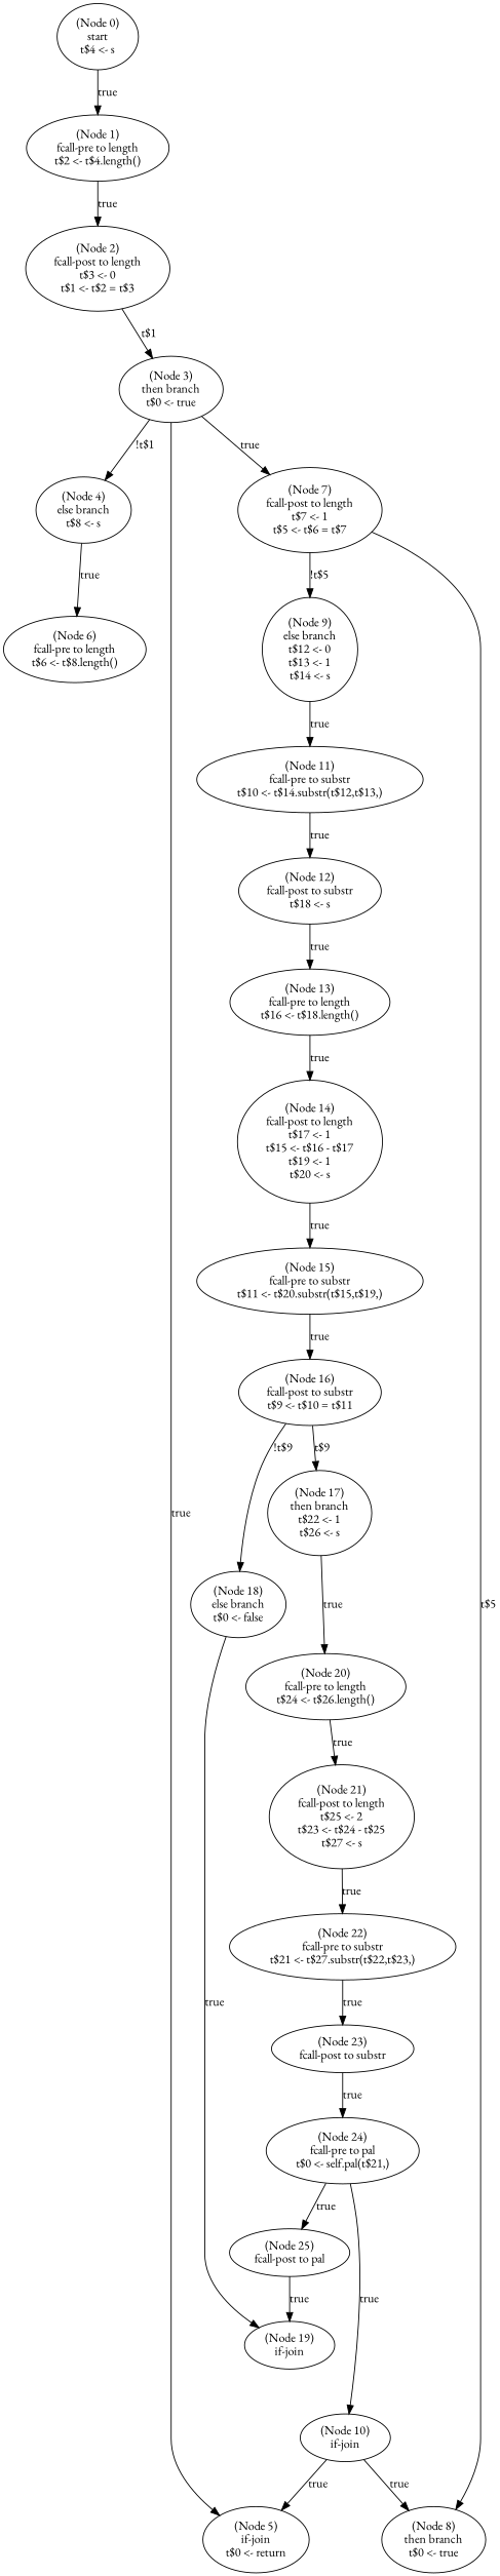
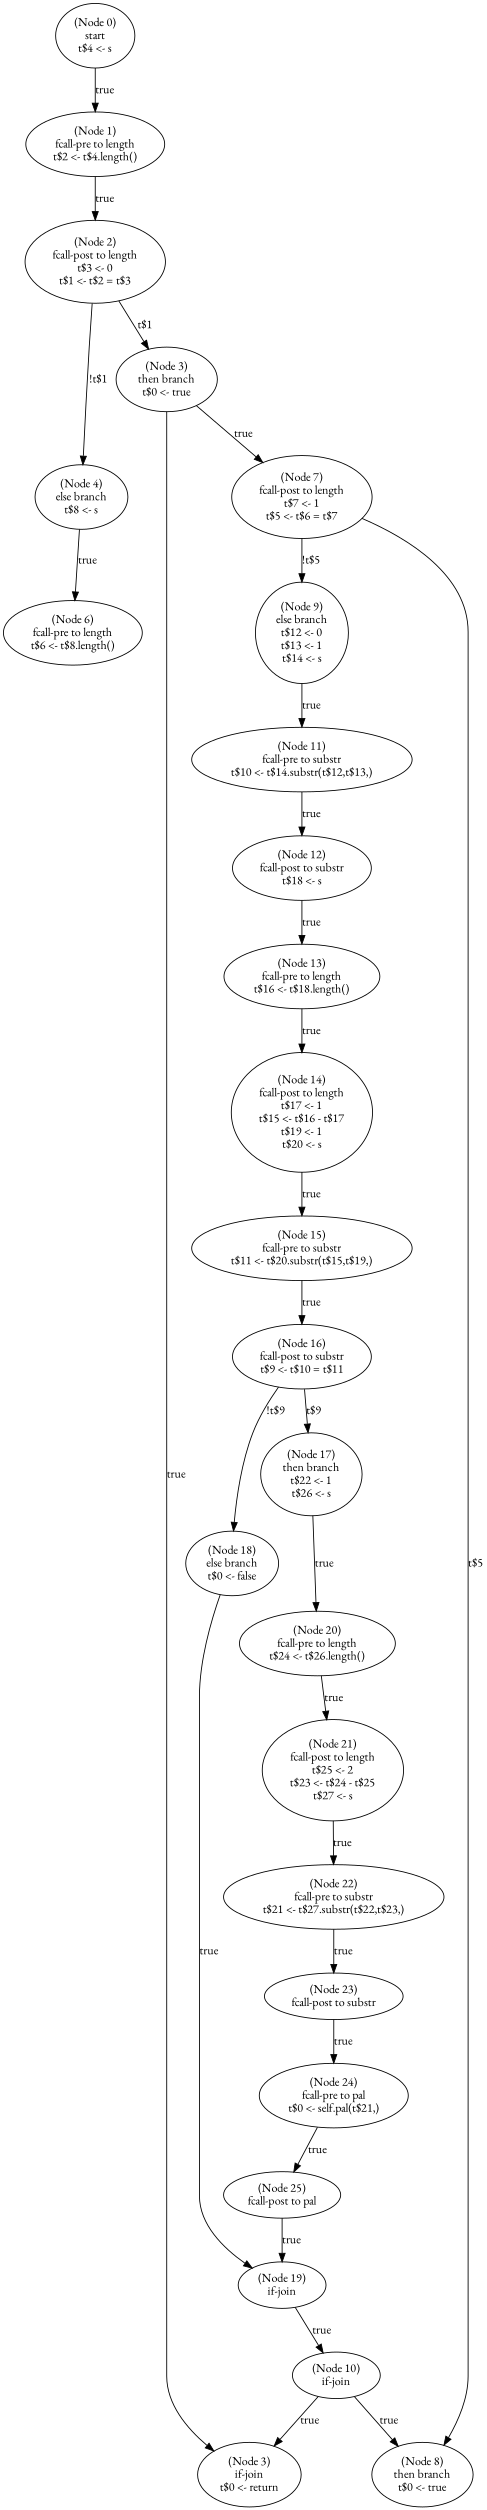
  digraph {
    fontname="EB Garamond"
    node [fontname="EB Garamond"]
    edge [fontname="EB Garamond"]
    n1 [label="(Node 0)\nstart\nt$4 <- s\n"]
    n2 [label="(Node 1)\nfcall-pre to length\nt$2 <- t$4.length()\n"]
    n3 [label="(Node 2)\nfcall-post to length\nt$3 <- 0\nt$1 <- t$2 = t$3\n"]
    n4 [label="(Node 4)\nelse branch\nt$8 <- s\n"]
    n5 [label="(Node 3)\nthen branch\nt$0 <- true\n"]
    n6 [label="(Node 6)\nfcall-pre to length\nt$6 <- t$8.length()\n"]
-   n7 [label="(Node 5)\nif-join\nt$0 <- return\n"]
+   n7 [label="(Node 3)\nif-join\nt$0 <- return\n"]
    n8 [label="(Node 7)\nfcall-post to length\nt$7 <- 1\nt$5 <- t$6 = t$7\n"]
    n9 [label="(Node 9)\nelse branch\nt$12 <- 0\nt$13 <- 1\nt$14 <- s\n"]
    n10 [label="(Node 8)\nthen branch\nt$0 <- true\n"]
    n11 [label="(Node 11)\nfcall-pre to substr\nt$10 <- t$14.substr(t$12,t$13,)\n"]
    n12 [label="(Node 12)\nfcall-post to substr\nt$18 <- s\n"]
    n13 [label="(Node 10)\nif-join\n"]
    n14 [label="(Node 13)\nfcall-pre to length\nt$16 <- t$18.length()\n"]
    n15 [label="(Node 14)\nfcall-post to length\nt$17 <- 1\nt$15 <- t$16 - t$17\nt$19 <- 1\nt$20 <- s\n"]
    n16 [label="(Node 15)\nfcall-pre to substr\nt$11 <- t$20.substr(t$15,t$19,)\n"]
    n17 [label="(Node 16)\nfcall-post to substr\nt$9 <- t$10 = t$11\n"]
    n18 [label="(Node 18)\nelse branch\nt$0 <- false\n"]
    n19 [label="(Node 17)\nthen branch\nt$22 <- 1\nt$26 <- s\n"]
    n20 [label="(Node 19)\nif-join\n"]
    n21 [label="(Node 20)\nfcall-pre to length\nt$24 <- t$26.length()\n"]
    n22 [label="(Node 21)\nfcall-post to length\nt$25 <- 2\nt$23 <- t$24 - t$25\nt$27 <- s\n"]
    n23 [label="(Node 22)\nfcall-pre to substr\nt$21 <- t$27.substr(t$22,t$23,)\n"]
    n24 [label="(Node 23)\nfcall-post to substr\n"]
    n25 [label="(Node 24)\nfcall-pre to pal\nt$0 <- self.pal(t$21,)\n"]
    n26 [label="(Node 25)\nfcall-post to pal\n"]
    n1 -> n2 [label=true]
    n2 -> n3 [label=true]
-   n5 -> n4 [label="!t$1"]
+   n3 -> n4 [label="!t$1"]
    n3 -> n5 [label="t$1"]
    n4 -> n6 [label=true]
    n5 -> n7 [label=true]
    n5 -> n8 [label=true]
    n8 -> n9 [label="!t$5"]
    n8 -> n10 [label="t$5"]
    n9 -> n11 [label=true]
    n11 -> n12 [label=true]
    n12 -> n14 [label=true]
    n13 -> n7 [label=true]
    n13 -> n10 [label=true]
    n14 -> n15 [label=true]
    n15 -> n16 [label=true]
    n16 -> n17 [label=true]
    n17 -> n18 [label="!t$9"]
    n17 -> n19 [label="t$9"]
    n18 -> n20 [label=true]
    n19 -> n21 [label=true]
-   n25 -> n13 [label=true]
+   n20 -> n13 [label=true]
    n21 -> n22 [label=true]
    n22 -> n23 [label=true]
    n23 -> n24 [label=true]
    n24 -> n25 [label=true]
    n25 -> n26 [label=true]
    n26 -> n20 [label=true]
  }
